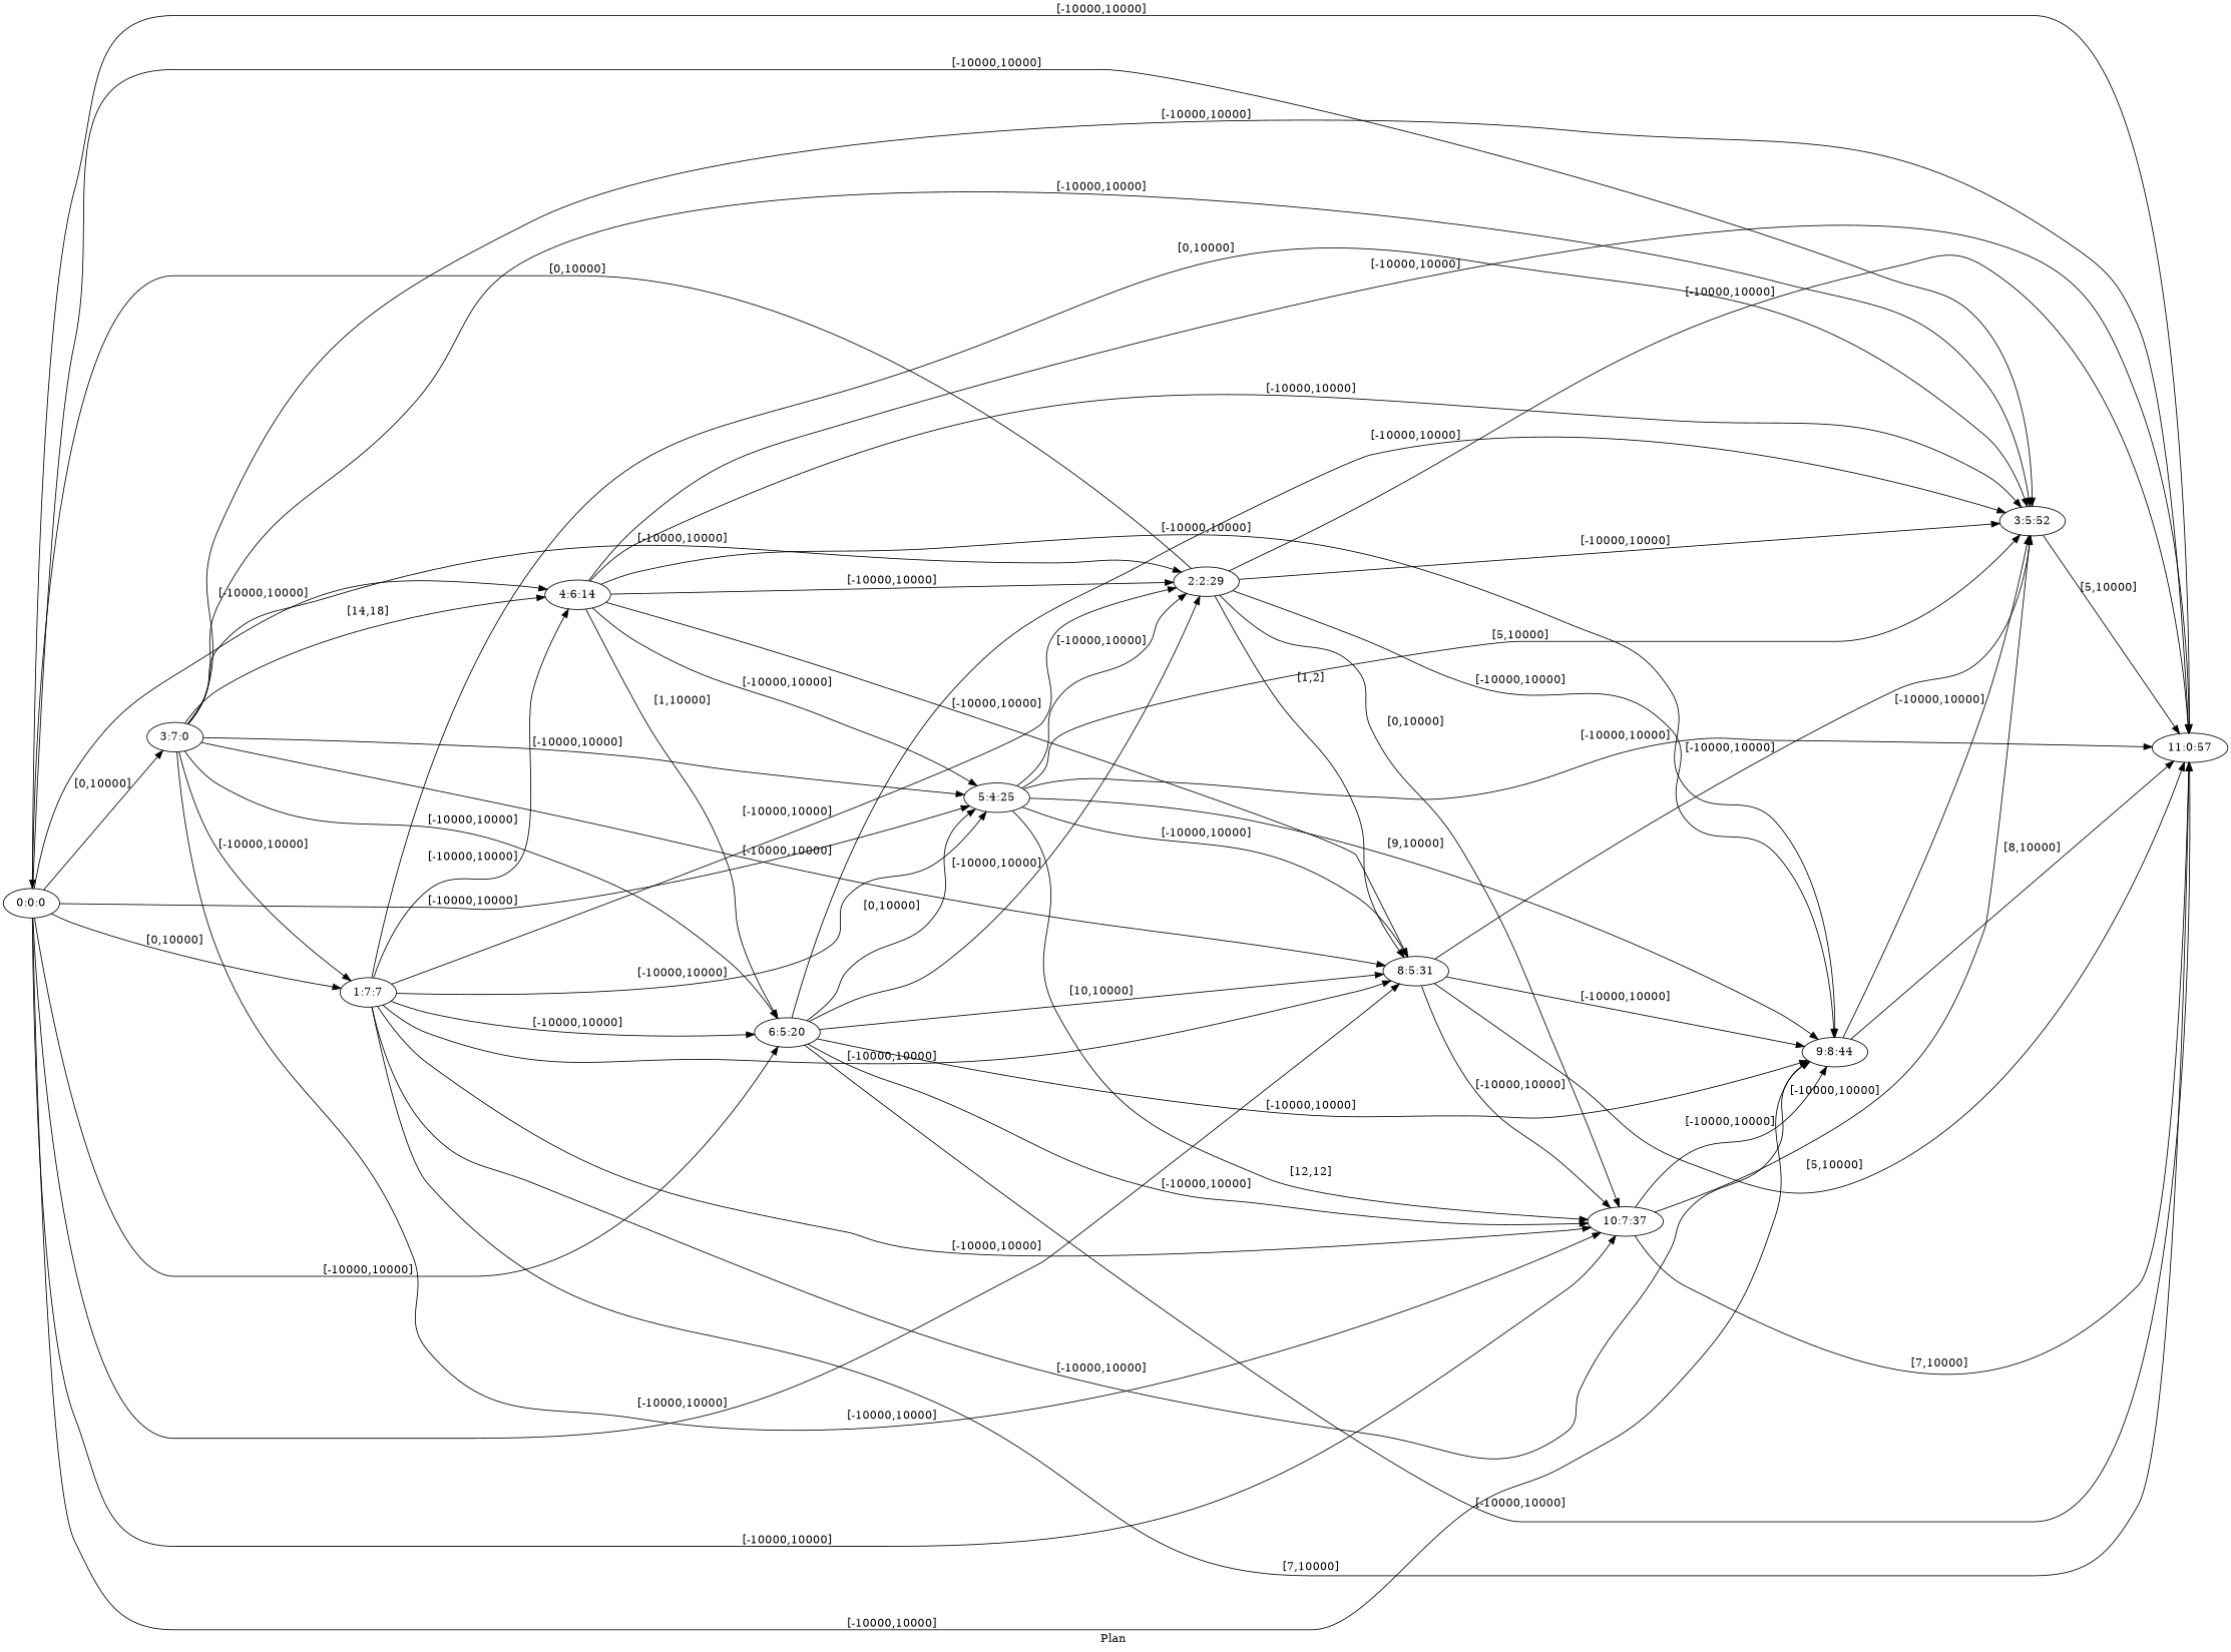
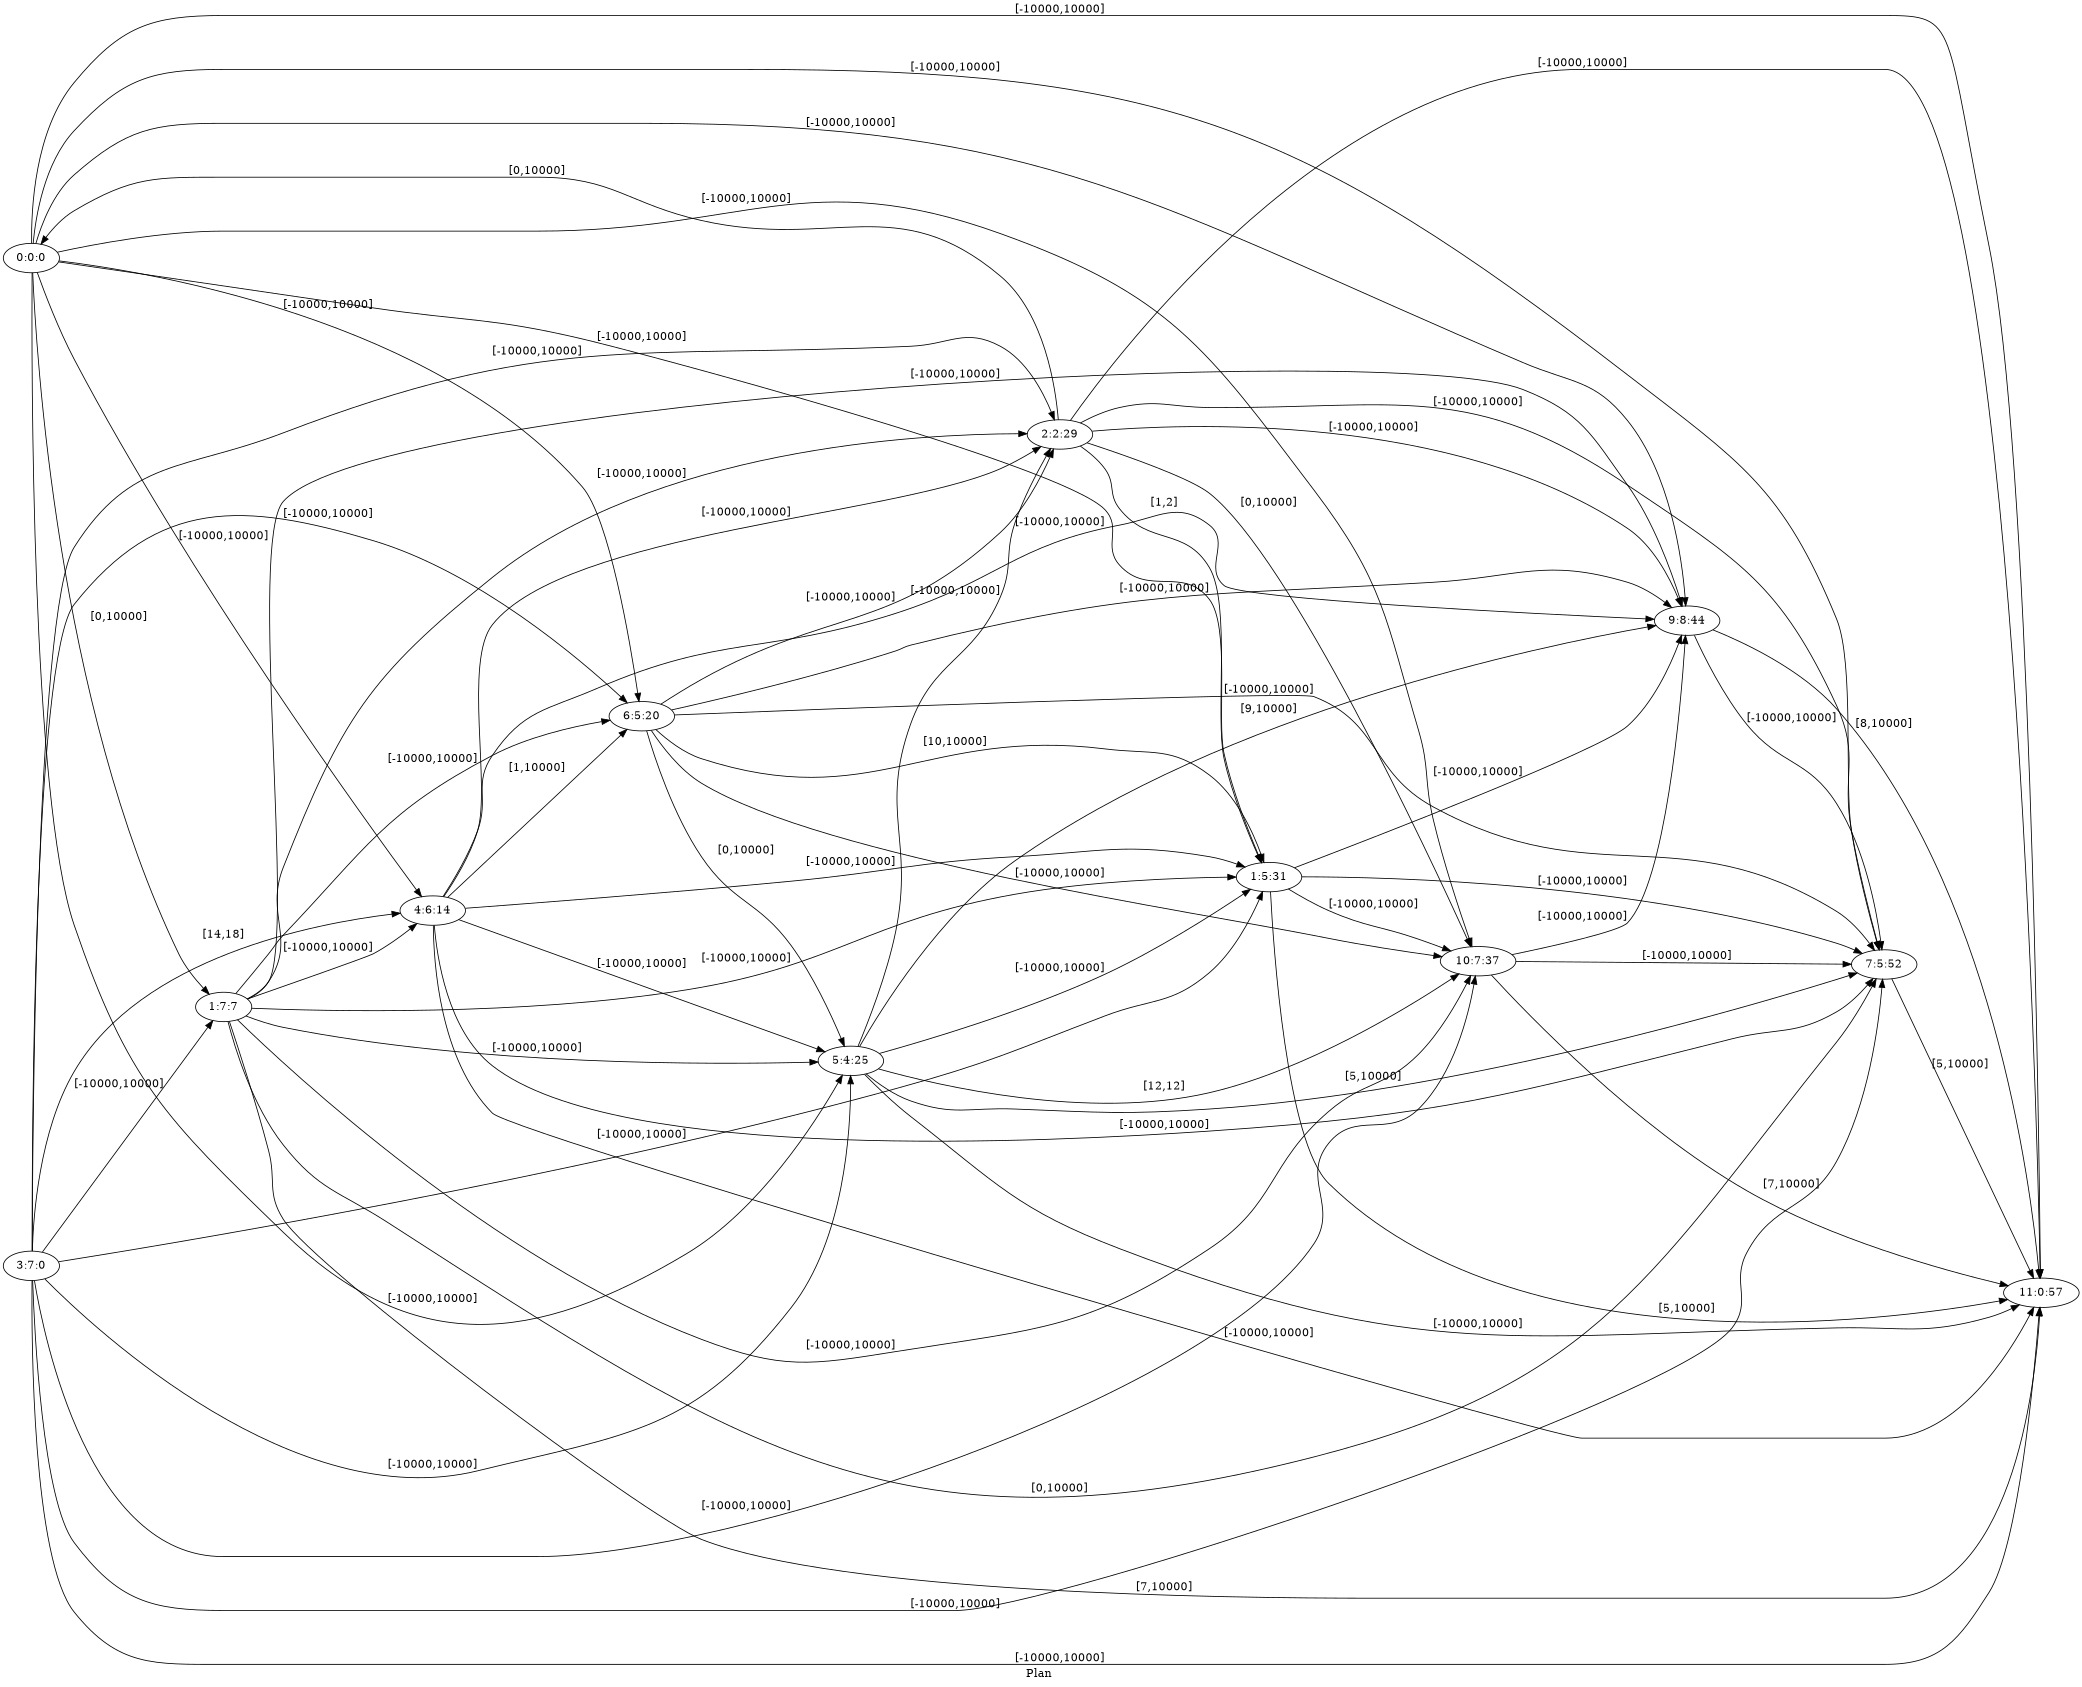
  digraph {
    fldt=0.515476
    label="Plan "
    nodesep=.45
    rankdir=LR
    "0:0:0"
    "1:7:7"
    "3:7:0"
    "4:6:14"
    "5:4:25"
    "6:5:20"
-   "7:5:52" [label="3:5:52"]
-   "8:5:31"
+   "7:5:52"
+   "8:5:31" [label="1:5:31"]
    "9:8:44"
    "10:7:37"
    "11:0:57"
    "2:2:29"
    "0:0:0" -> "1:7:7" [label="[0,10000]"]
-   "0:0:0" -> "3:7:0" [label="[0,10000]"]
    "0:0:0" -> "4:6:14" [label="[-10000,10000]"]
    "0:0:0" -> "5:4:25" [label="[-10000,10000]"]
    "0:0:0" -> "6:5:20" [label="[-10000,10000]"]
    "0:0:0" -> "7:5:52" [label="[-10000,10000]"]
    "0:0:0" -> "8:5:31" [label="[-10000,10000]"]
    "0:0:0" -> "9:8:44" [label="[-10000,10000]"]
    "0:0:0" -> "10:7:37" [label="[-10000,10000]"]
    "0:0:0" -> "11:0:57" [label="[-10000,10000]"]
    "1:7:7" -> "4:6:14" [label="[-10000,10000]"]
    "1:7:7" -> "5:4:25" [label="[-10000,10000]"]
    "1:7:7" -> "6:5:20" [label="[-10000,10000]"]
    "1:7:7" -> "7:5:52" [label="[0,10000]"]
    "1:7:7" -> "8:5:31" [label="[-10000,10000]"]
    "1:7:7" -> "9:8:44" [label="[-10000,10000]"]
    "1:7:7" -> "10:7:37" [label="[-10000,10000]"]
    "1:7:7" -> "11:0:57" [label="[7,10000]"]
    "1:7:7" -> "2:2:29" [label="[-10000,10000]"]
    "3:7:0" -> "1:7:7" [label="[-10000,10000]"]
    "3:7:0" -> "4:6:14" [label="[14,18]"]
    "3:7:0" -> "5:4:25" [label="[-10000,10000]"]
    "3:7:0" -> "6:5:20" [label="[-10000,10000]"]
    "3:7:0" -> "7:5:52" [label="[-10000,10000]"]
    "3:7:0" -> "8:5:31" [label="[-10000,10000]"]
    "3:7:0" -> "10:7:37" [label="[-10000,10000]"]
    "3:7:0" -> "11:0:57" [label="[-10000,10000]"]
    "3:7:0" -> "2:2:29" [label="[-10000,10000]"]
    "4:6:14" -> "5:4:25" [label="[-10000,10000]"]
    "4:6:14" -> "6:5:20" [label="[1,10000]"]
    "4:6:14" -> "7:5:52" [label="[-10000,10000]"]
    "4:6:14" -> "8:5:31" [label="[-10000,10000]"]
    "4:6:14" -> "9:8:44" [label="[-10000,10000]"]
    "4:6:14" -> "11:0:57" [label="[-10000,10000]"]
    "4:6:14" -> "2:2:29" [label="[-10000,10000]"]
    "5:4:25" -> "7:5:52" [label="[5,10000]"]
    "5:4:25" -> "8:5:31" [label="[-10000,10000]"]
    "5:4:25" -> "9:8:44" [label="[9,10000]"]
    "5:4:25" -> "10:7:37" [label="[12,12]"]
    "5:4:25" -> "11:0:57" [label="[-10000,10000]"]
    "5:4:25" -> "2:2:29" [label="[-10000,10000]"]
    "6:5:20" -> "5:4:25" [label="[0,10000]"]
    "6:5:20" -> "7:5:52" [label="[-10000,10000]"]
    "6:5:20" -> "8:5:31" [label="[10,10000]"]
    "6:5:20" -> "9:8:44" [label="[-10000,10000]"]
    "6:5:20" -> "10:7:37" [label="[-10000,10000]"]
-   "6:5:20" -> "11:0:57" [label="[-10000,10000]"]
    "6:5:20" -> "2:2:29" [label="[-10000,10000]"]
    "7:5:52" -> "11:0:57" [label="[5,10000]"]
    "8:5:31" -> "7:5:52" [label="[-10000,10000]"]
    "8:5:31" -> "9:8:44" [label="[-10000,10000]"]
    "8:5:31" -> "10:7:37" [label="[-10000,10000]"]
    "8:5:31" -> "11:0:57" [label="[5,10000]"]
    "9:8:44" -> "7:5:52" [label="[-10000,10000]"]
    "9:8:44" -> "11:0:57" [label="[8,10000]"]
    "10:7:37" -> "7:5:52" [label="[-10000,10000]"]
    "10:7:37" -> "9:8:44" [label="[-10000,10000]"]
    "10:7:37" -> "11:0:57" [label="[7,10000]"]
    "2:2:29" -> "0:0:0" [label="[0,10000]"]
    "2:2:29" -> "7:5:52" [label="[-10000,10000]"]
    "2:2:29" -> "8:5:31" [label="[1,2]"]
    "2:2:29" -> "9:8:44" [label="[-10000,10000]"]
    "2:2:29" -> "10:7:37" [label="[0,10000]"]
    "2:2:29" -> "11:0:57" [label="[-10000,10000]"]
  }
